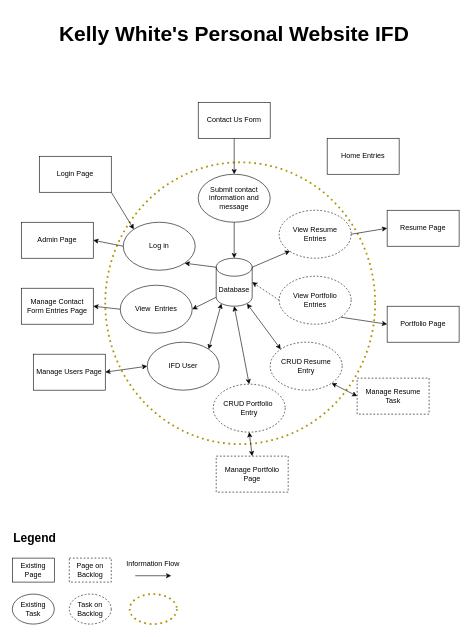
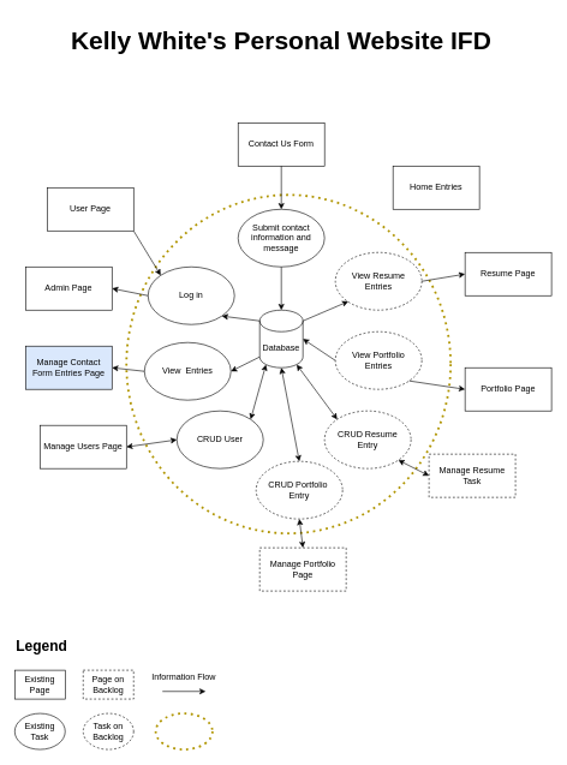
  <mxCell id="0" />
  <mxCell id="1" parent="0" />
  <mxCell id="2" value="" style="ellipse;whiteSpace=wrap;html=1;strokeColor=#B09500;fontColor=#ffffff;fillColor=none;dashed=1;dashPattern=1 2;strokeWidth=3;" parent="1" vertex="1"><mxGeometry x="175" y="270" width="450" height="470" as="geometry" /></mxCell>
  <mxCell id="3" value="Contact Us Form" style="rounded=0;whiteSpace=wrap;html=1;" parent="1" vertex="1"><mxGeometry x="330" y="170" width="120" height="60" as="geometry" /></mxCell>
  <mxCell id="4" value="Database" style="shape=cylinder3;whiteSpace=wrap;html=1;boundedLbl=1;backgroundOutline=1;size=15;" parent="1" vertex="1"><mxGeometry x="360" y="430" width="60" height="80" as="geometry" /></mxCell>
  <mxCell id="5" value="Submit contact information and message" style="ellipse;whiteSpace=wrap;html=1;" parent="1" vertex="1"><mxGeometry x="330" y="290" width="120" height="80" as="geometry" /></mxCell>
  <mxCell id="6" value="Home Entries" style="rounded=0;whiteSpace=wrap;html=1;" parent="1" vertex="1"><mxGeometry x="545" y="230" width="120" height="60" as="geometry" /></mxCell>
  <mxCell id="7" value="Resume Page" style="rounded=0;whiteSpace=wrap;html=1;" parent="1" vertex="1"><mxGeometry x="645" y="350" width="120" height="60" as="geometry" /></mxCell>
  <mxCell id="8" value="Portfolio Page" style="rounded=0;whiteSpace=wrap;html=1;" parent="1" vertex="1"><mxGeometry x="645" y="510" width="120" height="60" as="geometry" /></mxCell>
- <mxCell id="9" value="Login Page" style="rounded=0;whiteSpace=wrap;html=1;" parent="1" vertex="1"><mxGeometry x="65" y="260" width="120" height="60" as="geometry" /></mxCell>
- <mxCell id="10" value="Manage Contact Form Entries Page" style="rounded=0;whiteSpace=wrap;html=1;" parent="1" vertex="1"><mxGeometry x="35" y="480" width="120" height="60" as="geometry" /></mxCell>
+ <mxCell id="9" value="User Page" style="rounded=0;whiteSpace=wrap;html=1;" parent="1" vertex="1"><mxGeometry x="65" y="260" width="120" height="60" as="geometry" /></mxCell>
+ <mxCell id="10" value="Manage Contact Form Entries Page" style="rounded=0;whiteSpace=wrap;html=1;fillColor=#dae8fc;" parent="1" vertex="1"><mxGeometry x="35" y="480" width="120" height="60" as="geometry" /></mxCell>
  <mxCell id="11" value="Manage Users Page" style="rounded=0;whiteSpace=wrap;html=1;" parent="1" vertex="1"><mxGeometry x="55" y="590" width="120" height="60" as="geometry" /></mxCell>
  <mxCell id="12" value="Log in" style="ellipse;whiteSpace=wrap;html=1;" parent="1" vertex="1"><mxGeometry x="205" y="370" width="120" height="80" as="geometry" /></mxCell>
  <mxCell id="13" value="Admin Page" style="rounded=0;whiteSpace=wrap;html=1;" parent="1" vertex="1"><mxGeometry x="35" y="370" width="120" height="60" as="geometry" /></mxCell>
- <mxCell id="14" value="IFD User" style="ellipse;whiteSpace=wrap;html=1;" parent="1" vertex="1"><mxGeometry x="245" y="570" width="120" height="80" as="geometry" /></mxCell>
+ <mxCell id="14" value="CRUD User" style="ellipse;whiteSpace=wrap;html=1;" parent="1" vertex="1"><mxGeometry x="245" y="570" width="120" height="80" as="geometry" /></mxCell>
  <mxCell id="15" value="View&amp;nbsp; Entries" style="ellipse;whiteSpace=wrap;html=1;" parent="1" vertex="1"><mxGeometry x="200" y="475" width="120" height="80" as="geometry" /></mxCell>
  <mxCell id="16" value="" style="endArrow=classic;html=1;exitX=0.5;exitY=1;exitDx=0;exitDy=0;entryX=0.5;entryY=0;entryDx=0;entryDy=0;" parent="1" source="3" target="5" edge="1"><mxGeometry width="50" height="50" relative="1" as="geometry"><mxPoint x="395" y="470" as="sourcePoint" /><mxPoint x="445" y="420" as="targetPoint" /></mxGeometry></mxCell>
  <mxCell id="17" value="" style="endArrow=classic;html=1;exitX=0.5;exitY=1;exitDx=0;exitDy=0;entryX=0.5;entryY=0;entryDx=0;entryDy=0;entryPerimeter=0;" parent="1" source="5" target="4" edge="1"><mxGeometry width="50" height="50" relative="1" as="geometry"><mxPoint x="375" y="450" as="sourcePoint" /><mxPoint x="425" y="400" as="targetPoint" /></mxGeometry></mxCell>
  <mxCell id="18" value="View Resume &lt;br&gt;Entries" style="ellipse;whiteSpace=wrap;html=1;dashed=1;" parent="1" vertex="1"><mxGeometry x="465" y="350" width="120" height="80" as="geometry" /></mxCell>
  <mxCell id="19" value="" style="endArrow=classic;html=1;entryX=0;entryY=0.5;entryDx=0;entryDy=0;exitX=1;exitY=0.5;exitDx=0;exitDy=0;" parent="1" source="18" target="7" edge="1"><mxGeometry width="50" height="50" relative="1" as="geometry"><mxPoint x="395" y="480" as="sourcePoint" /><mxPoint x="445" y="430" as="targetPoint" /></mxGeometry></mxCell>
  <mxCell id="20" value="View Portfolio &lt;br&gt;Entries" style="ellipse;whiteSpace=wrap;html=1;dashed=1;" parent="1" vertex="1"><mxGeometry x="465" y="460" width="120" height="80" as="geometry" /></mxCell>
  <mxCell id="21" value="" style="endArrow=classic;html=1;entryX=0;entryY=0.5;entryDx=0;entryDy=0;exitX=1;exitY=1;exitDx=0;exitDy=0;" parent="1" source="20" target="8" edge="1"><mxGeometry width="50" height="50" relative="1" as="geometry"><mxPoint x="595" y="480" as="sourcePoint" /><mxPoint x="635" y="480" as="targetPoint" /></mxGeometry></mxCell>
  <mxCell id="22" value="" style="endArrow=classic;html=1;exitX=1;exitY=1;exitDx=0;exitDy=0;entryX=0;entryY=0;entryDx=0;entryDy=0;" parent="1" source="9" target="12" edge="1"><mxGeometry width="50" height="50" relative="1" as="geometry"><mxPoint x="400" y="240" as="sourcePoint" /><mxPoint x="400" y="300" as="targetPoint" /></mxGeometry></mxCell>
  <mxCell id="23" value="" style="endArrow=classic;html=1;exitX=0;exitY=0;exitDx=0;exitDy=15;entryX=1;entryY=1;entryDx=0;entryDy=0;exitPerimeter=0;" parent="1" source="4" target="12" edge="1"><mxGeometry width="50" height="50" relative="1" as="geometry"><mxPoint x="215" y="330" as="sourcePoint" /><mxPoint x="232.574" y="391.716" as="targetPoint" /></mxGeometry></mxCell>
  <mxCell id="24" value="CRUD Resume &lt;br&gt;Entry" style="ellipse;whiteSpace=wrap;html=1;dashed=1;" parent="1" vertex="1"><mxGeometry x="450" y="570" width="120" height="80" as="geometry" /></mxCell>
  <mxCell id="25" value="CRUD Portfolio&amp;nbsp;&lt;br&gt;Entry" style="ellipse;whiteSpace=wrap;html=1;dashed=1;" parent="1" vertex="1"><mxGeometry x="355" y="640" width="120" height="80" as="geometry" /></mxCell>
  <mxCell id="26" value="Manage Portfolio Page" style="rounded=0;whiteSpace=wrap;html=1;dashed=1;" parent="1" vertex="1"><mxGeometry x="360" y="760" width="120" height="60" as="geometry" /></mxCell>
  <mxCell id="27" value="Manage Resume Task" style="rounded=0;whiteSpace=wrap;html=1;dashed=1;" parent="1" vertex="1"><mxGeometry x="595" y="630" width="120" height="60" as="geometry" /></mxCell>
  <mxCell id="28" value="" style="endArrow=classic;html=1;entryX=1;entryY=0.5;entryDx=0;entryDy=0;exitX=0;exitY=0.5;exitDx=0;exitDy=0;" parent="1" source="15" target="10" edge="1"><mxGeometry width="50" height="50" relative="1" as="geometry"><mxPoint x="395" y="450" as="sourcePoint" /><mxPoint x="445" y="400" as="targetPoint" /></mxGeometry></mxCell>
  <mxCell id="29" value="" style="endArrow=classic;html=1;entryX=1;entryY=0.5;entryDx=0;entryDy=0;exitX=0;exitY=1;exitDx=0;exitDy=-15;exitPerimeter=0;" parent="1" source="4" target="15" edge="1"><mxGeometry width="50" height="50" relative="1" as="geometry"><mxPoint x="215" y="520" as="sourcePoint" /><mxPoint x="165" y="520" as="targetPoint" /></mxGeometry></mxCell>
- <mxCell id="30" value="" style="endArrow=classic;html=1;entryX=1;entryY=0.5;entryDx=0;entryDy=0;exitX=0;exitY=0.5;exitDx=0;exitDy=0;entryPerimeter=0;dashed=1;" parent="1" source="20" target="4" edge="1"><mxGeometry width="50" height="50" relative="1" as="geometry"><mxPoint x="477.574" y="591.716" as="sourcePoint" /><mxPoint x="421.3" y="515.65" as="targetPoint" /></mxGeometry></mxCell>
+ <mxCell id="30" value="" style="endArrow=classic;html=1;entryX=1;entryY=0.5;entryDx=0;entryDy=0;exitX=0;exitY=0.5;exitDx=0;exitDy=0;entryPerimeter=0;" parent="1" source="20" target="4" edge="1"><mxGeometry width="50" height="50" relative="1" as="geometry"><mxPoint x="477.574" y="591.716" as="sourcePoint" /><mxPoint x="421.3" y="515.65" as="targetPoint" /></mxGeometry></mxCell>
  <mxCell id="31" value="" style="endArrow=classic;html=1;exitX=1;exitY=0;exitDx=0;exitDy=15;exitPerimeter=0;" parent="1" source="4" edge="1"><mxGeometry width="50" height="50" relative="1" as="geometry"><mxPoint x="475" y="510" as="sourcePoint" /><mxPoint x="483" y="418" as="targetPoint" /></mxGeometry></mxCell>
  <mxCell id="32" value="" style="endArrow=classic;startArrow=classic;html=1;entryX=0.5;entryY=1;entryDx=0;entryDy=0;entryPerimeter=0;exitX=0.5;exitY=0;exitDx=0;exitDy=0;" parent="1" source="25" target="4" edge="1"><mxGeometry width="50" height="50" relative="1" as="geometry"><mxPoint x="265" y="750" as="sourcePoint" /><mxPoint x="315" y="700" as="targetPoint" /></mxGeometry></mxCell>
  <mxCell id="33" value="" style="endArrow=classic;startArrow=classic;html=1;entryX=0.855;entryY=1;entryDx=0;entryDy=-4.35;entryPerimeter=0;exitX=0;exitY=0;exitDx=0;exitDy=0;" parent="1" source="24" target="4" edge="1"><mxGeometry width="50" height="50" relative="1" as="geometry"><mxPoint x="425" y="650" as="sourcePoint" /><mxPoint x="400" y="520" as="targetPoint" /></mxGeometry></mxCell>
  <mxCell id="34" value="" style="endArrow=classic;startArrow=classic;html=1;entryX=0.5;entryY=1;entryDx=0;entryDy=0;exitX=0.5;exitY=0;exitDx=0;exitDy=0;" parent="1" source="26" target="25" edge="1"><mxGeometry width="50" height="50" relative="1" as="geometry"><mxPoint x="477.574" y="591.716" as="sourcePoint" /><mxPoint x="421.3" y="515.65" as="targetPoint" /></mxGeometry></mxCell>
  <mxCell id="35" value="" style="endArrow=classic;startArrow=classic;html=1;entryX=1;entryY=1;entryDx=0;entryDy=0;exitX=0;exitY=0.5;exitDx=0;exitDy=0;" parent="1" source="27" target="24" edge="1"><mxGeometry width="50" height="50" relative="1" as="geometry"><mxPoint x="430" y="770" as="sourcePoint" /><mxPoint x="425" y="730" as="targetPoint" /></mxGeometry></mxCell>
  <mxCell id="36" value="" style="endArrow=classic;html=1;entryX=1;entryY=0.5;entryDx=0;entryDy=0;exitX=0;exitY=0.5;exitDx=0;exitDy=0;" parent="1" source="12" target="13" edge="1"><mxGeometry width="50" height="50" relative="1" as="geometry"><mxPoint x="165" y="510" as="sourcePoint" /><mxPoint x="215" y="460" as="targetPoint" /></mxGeometry></mxCell>
  <mxCell id="37" value="Information Flow" style="text;html=1;strokeColor=none;fillColor=none;align=center;verticalAlign=middle;whiteSpace=wrap;rounded=0;dashed=1;" parent="1" vertex="1"><mxGeometry x="205" y="930" width="100" height="20" as="geometry" /></mxCell>
  <mxCell id="38" value="Existing Page&lt;span style=&quot;color: rgba(0 , 0 , 0 , 0) ; font-family: monospace ; font-size: 0px&quot;&gt;%3CmxGraphModel%3E%3Croot%3E%3CmxCell%20id%3D%220%22%2F%3E%3CmxCell%20id%3D%221%22%20parent%3D%220%22%2F%3E%3CmxCell%20id%3D%222%22%20value%3D%22%22%20style%3D%22endArrow%3Dclassic%3BstartArrow%3Dclassic%3Bhtml%3D1%3BentryX%3D0.5%3BentryY%3D1%3BentryDx%3D0%3BentryDy%3D0%3BexitX%3D0.5%3BexitY%3D0%3BexitDx%3D0%3BexitDy%3D0%3B%22%20edge%3D%221%22%20parent%3D%221%22%3E%3CmxGeometry%20width%3D%2250%22%20height%3D%2250%22%20relative%3D%221%22%20as%3D%22geometry%22%3E%3CmxPoint%20x%3D%22455.0%22%20y%3D%22840.0%22%20as%3D%22sourcePoint%22%2F%3E%3CmxPoint%20x%3D%22450.0%22%20y%3D%22800.0%22%20as%3D%22targetPoint%22%2F%3E%3C%2FmxGeometry%3E%3C%2FmxCell%3E%3C%2Froot%3E%3C%2FmxGraphModel%3E&lt;/span&gt;" style="rounded=0;whiteSpace=wrap;html=1;" parent="1" vertex="1"><mxGeometry x="20" y="930" width="70" height="40" as="geometry" /></mxCell>
  <mxCell id="39" value="Page on Backlog" style="rounded=0;whiteSpace=wrap;html=1;dashed=1;" parent="1" vertex="1"><mxGeometry x="115" y="930" width="70" height="40" as="geometry" /></mxCell>
  <mxCell id="40" value="Existing Task&lt;span style=&quot;color: rgba(0 , 0 , 0 , 0) ; font-family: monospace ; font-size: 0px&quot;&gt;%3CmxGraphModel%3E%3Croot%3E%3CmxCell%20id%3D%220%22%2F%3E%3CmxCell%20id%3D%221%22%20parent%3D%220%22%2F%3E%3CmxCell%20id%3D%222%22%20value%3D%22Add%20User%22%20style%3D%22ellipse%3BwhiteSpace%3Dwrap%3Bhtml%3D1%3B%22%20vertex%3D%221%22%20parent%3D%221%22%3E%3CmxGeometry%20x%3D%22280%22%20y%3D%22650%22%20width%3D%22120%22%20height%3D%2280%22%20as%3D%22geometry%22%2F%3E%3C%2FmxCell%3E%3C%2Froot%3E%3C%2FmxGraphModel%3E&lt;/span&gt;" style="ellipse;whiteSpace=wrap;html=1;" parent="1" vertex="1"><mxGeometry x="20" y="990" width="70" height="50" as="geometry" /></mxCell>
  <mxCell id="41" value="Task on Backlog" style="ellipse;whiteSpace=wrap;html=1;dashed=1;" parent="1" vertex="1"><mxGeometry x="115" y="990" width="70" height="50" as="geometry" /></mxCell>
  <mxCell id="42" value="" style="endArrow=classic;html=1;" parent="1" edge="1"><mxGeometry width="50" height="50" relative="1" as="geometry"><mxPoint x="225" y="959.41" as="sourcePoint" /><mxPoint x="285" y="959.41" as="targetPoint" /></mxGeometry></mxCell>
  <mxCell id="43" value="System Boundary" style="ellipse;whiteSpace=wrap;html=1;strokeColor=#B09500;fontColor=#ffffff;fillColor=none;dashed=1;dashPattern=1 2;strokeWidth=3;" parent="1" vertex="1"><mxGeometry x="215.63" y="990" width="78.75" height="50" as="geometry" /></mxCell>
  <mxCell id="44" value="Kelly White's Personal Website IFD" style="text;html=1;strokeColor=none;fillColor=none;align=center;verticalAlign=middle;whiteSpace=wrap;rounded=0;dashed=1;dashPattern=1 2;fontStyle=1;fontSize=35;" parent="1" vertex="1"><mxGeometry x="90" y="20" width="600" height="70" as="geometry" /></mxCell>
  <mxCell id="45" value="Legend" style="text;html=1;strokeColor=none;fillColor=none;align=left;verticalAlign=middle;whiteSpace=wrap;rounded=0;dashed=1;dashPattern=1 2;fontStyle=1;fontSize=20;" parent="1" vertex="1"><mxGeometry x="20" y="860" width="90" height="70" as="geometry" /></mxCell>
  <mxCell id="46" value="" style="endArrow=classic;startArrow=classic;html=1;entryX=0.145;entryY=1;entryDx=0;entryDy=-4.35;entryPerimeter=0;exitX=1;exitY=0;exitDx=0;exitDy=0;" edge="1" parent="1" source="14" target="4"><mxGeometry width="50" height="50" relative="1" as="geometry"><mxPoint x="425" y="650" as="sourcePoint" /><mxPoint x="400" y="520" as="targetPoint" /></mxGeometry></mxCell>
  <mxCell id="47" value="" style="endArrow=classic;startArrow=classic;html=1;entryX=0;entryY=0.5;entryDx=0;entryDy=0;exitX=1;exitY=0.5;exitDx=0;exitDy=0;" edge="1" parent="1" source="11" target="14"><mxGeometry width="50" height="50" relative="1" as="geometry"><mxPoint x="357.426" y="591.716" as="sourcePoint" /><mxPoint x="378.7" y="515.65" as="targetPoint" /></mxGeometry></mxCell>
